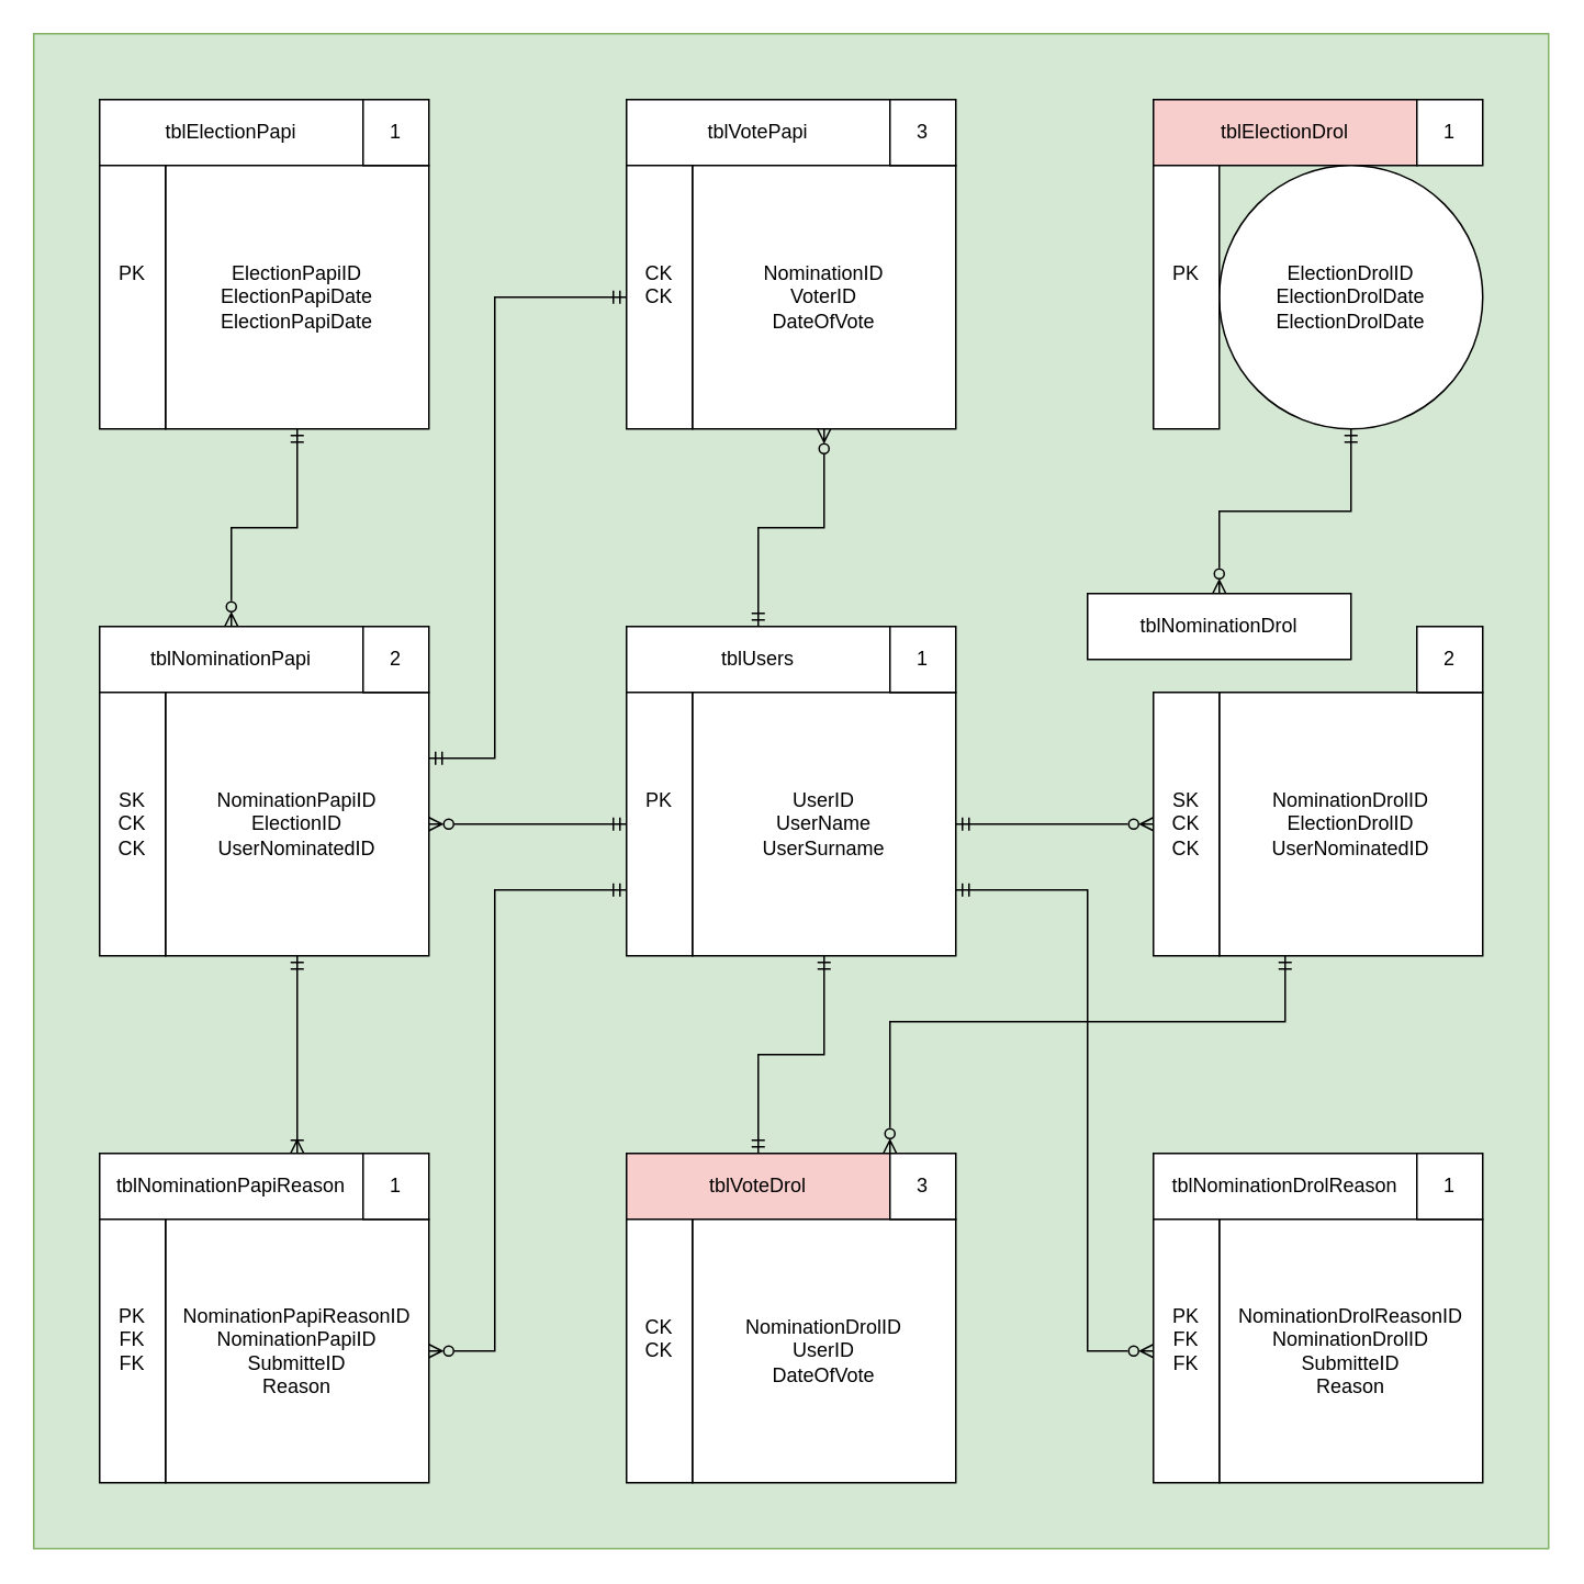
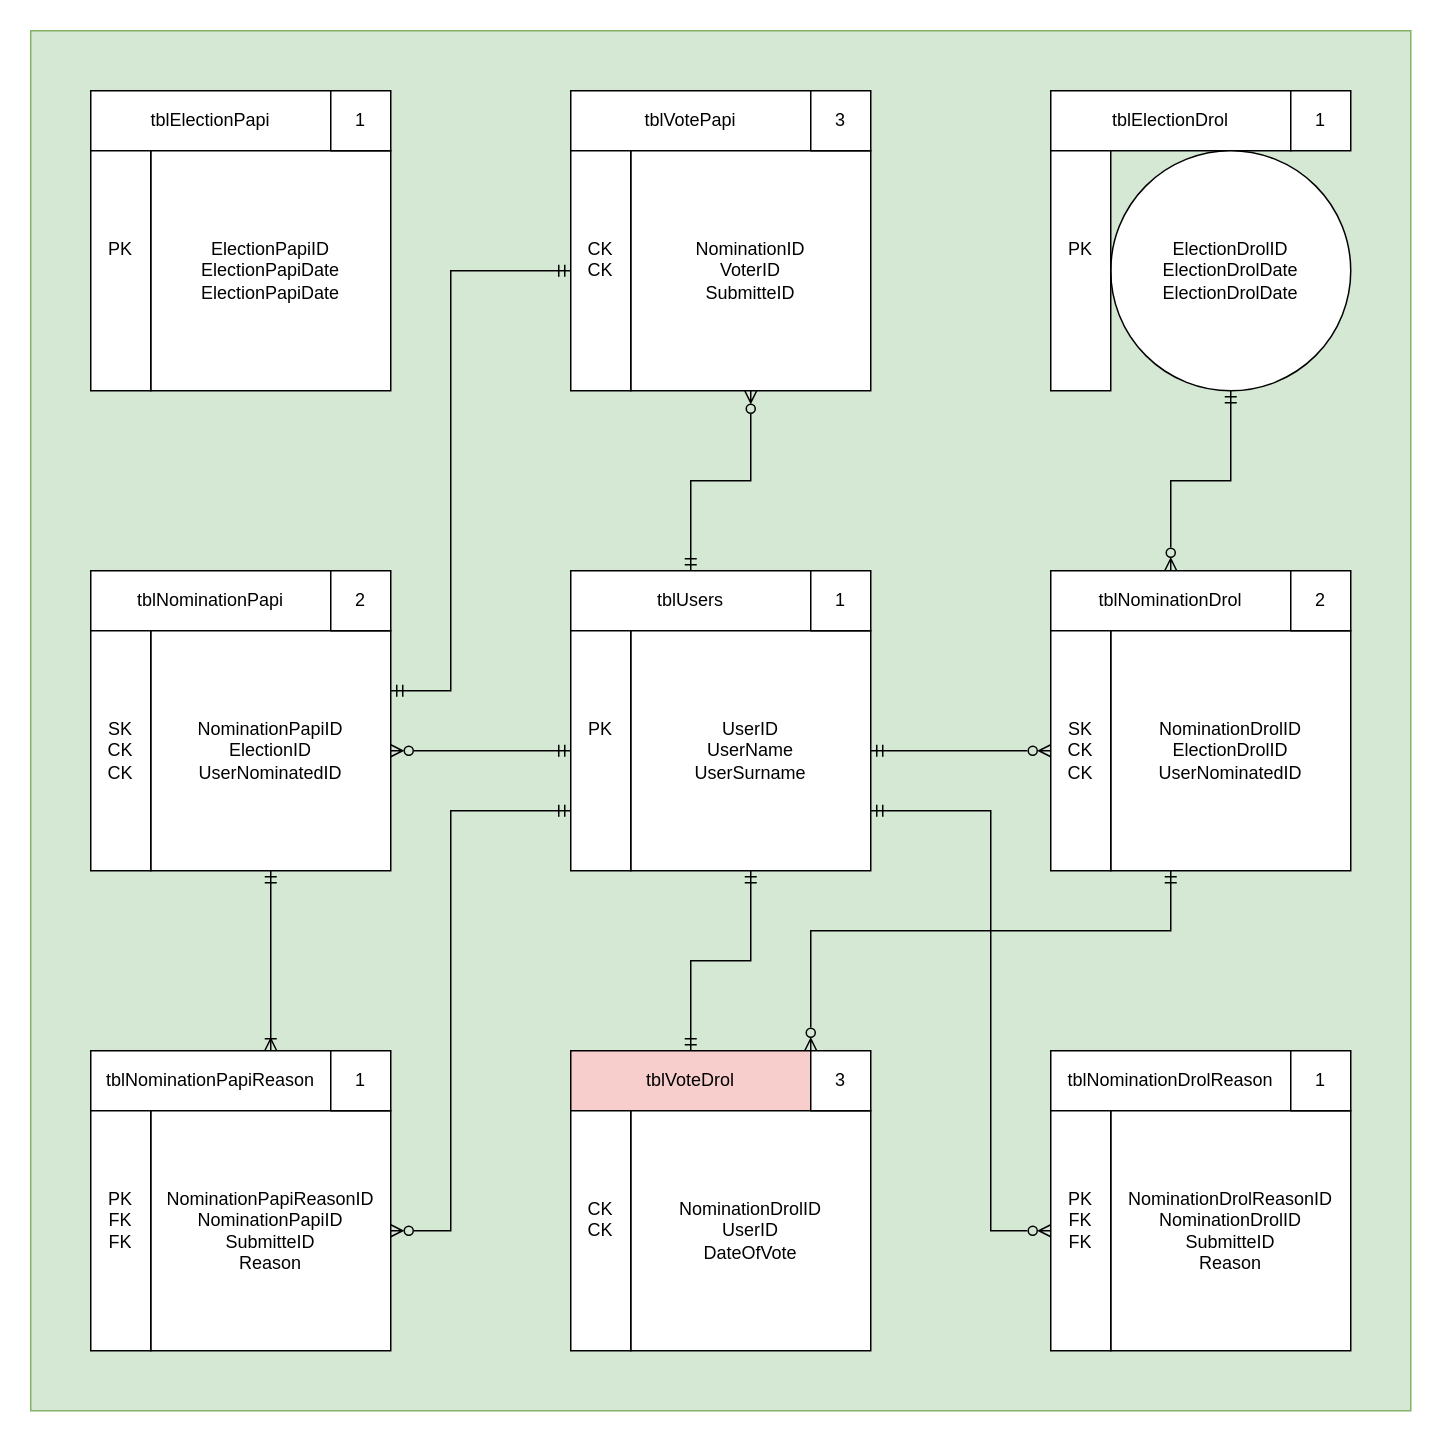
  <mxCell id="0" />
  <mxCell id="1" parent="0" />
  <mxCell id="2" value="" style="rounded=0;whiteSpace=wrap;html=1;fillColor=#d5e8d4;strokeColor=#82b366;" vertex="1" parent="1"><mxGeometry x="20" y="20" width="920" height="920" as="geometry" /></mxCell>
  <mxCell id="3" value="tblElectionPapi" style="rounded=0;whiteSpace=wrap;html=1;" vertex="1" parent="1"><mxGeometry x="60" y="60" width="160" height="40" as="geometry" /></mxCell>
  <mxCell id="4" value="ElectionPapiID&lt;br&gt;&lt;div&gt;&lt;span style=&quot;background-color: initial;&quot;&gt;ElectionPapi&lt;/span&gt;Date&lt;br&gt;ElectionPapiDate&lt;/div&gt;" style="rounded=0;whiteSpace=wrap;html=1;" vertex="1" parent="1"><mxGeometry x="100" y="100" width="160" height="160" as="geometry" /></mxCell>
  <mxCell id="5" value="PK&lt;br&gt;&lt;br&gt;&lt;div&gt;&lt;br&gt;&lt;/div&gt;" style="rounded=0;whiteSpace=wrap;html=1;" vertex="1" parent="1"><mxGeometry x="60" y="100" width="40" height="160" as="geometry" /></mxCell>
  <mxCell id="6" value="1" style="rounded=0;whiteSpace=wrap;html=1;" vertex="1" parent="1"><mxGeometry x="220" y="60" width="40" height="40" as="geometry" /></mxCell>
- <mxCell id="7" style="edgeStyle=orthogonalEdgeStyle;rounded=0;orthogonalLoop=1;jettySize=auto;html=1;entryX=0.5;entryY=1;entryDx=0;entryDy=0;startArrow=ERzeroToMany;startFill=0;endArrow=ERmandOne;endFill=0;" edge="1" parent="1" source="8" target="4"><mxGeometry relative="1" as="geometry" /></mxCell>
  <mxCell id="8" value="tblNominationPapi" style="rounded=0;whiteSpace=wrap;html=1;" vertex="1" parent="1"><mxGeometry x="60" y="380" width="160" height="40" as="geometry" /></mxCell>
  <mxCell id="9" style="edgeStyle=orthogonalEdgeStyle;rounded=0;orthogonalLoop=1;jettySize=auto;html=1;entryX=0.75;entryY=0;entryDx=0;entryDy=0;endArrow=ERoneToMany;endFill=0;startArrow=ERmandOne;startFill=0;" edge="1" parent="1" source="10" target="13"><mxGeometry relative="1" as="geometry" /></mxCell>
  <mxCell id="10" value="NominationPapiID&lt;br&gt;ElectionID&lt;br&gt;UserNominatedID" style="rounded=0;whiteSpace=wrap;html=1;" vertex="1" parent="1"><mxGeometry x="100" y="420" width="160" height="160" as="geometry" /></mxCell>
  <mxCell id="11" value="SK&lt;br&gt;CK&lt;br&gt;CK" style="rounded=0;whiteSpace=wrap;html=1;" vertex="1" parent="1"><mxGeometry x="60" y="420" width="40" height="160" as="geometry" /></mxCell>
  <mxCell id="12" value="2" style="rounded=0;whiteSpace=wrap;html=1;" vertex="1" parent="1"><mxGeometry x="220" y="380" width="40" height="40" as="geometry" /></mxCell>
  <mxCell id="13" value="tblNominationPapiReason" style="rounded=0;whiteSpace=wrap;html=1;" vertex="1" parent="1"><mxGeometry x="60" y="700" width="160" height="40" as="geometry" /></mxCell>
  <mxCell id="14" value="NominationPapiReasonID&lt;br&gt;NominationPapiID&lt;div&gt;SubmitteID&lt;br&gt;Reason&lt;/div&gt;" style="rounded=0;whiteSpace=wrap;html=1;" vertex="1" parent="1"><mxGeometry x="100" y="740" width="160" height="160" as="geometry" /></mxCell>
  <mxCell id="15" value="&lt;div&gt;PK&lt;br&gt;FK&lt;br&gt;FK&lt;br&gt;&lt;br&gt;&lt;/div&gt;" style="rounded=0;whiteSpace=wrap;html=1;" vertex="1" parent="1"><mxGeometry x="60" y="740" width="40" height="160" as="geometry" /></mxCell>
  <mxCell id="16" value="1" style="rounded=0;whiteSpace=wrap;html=1;" vertex="1" parent="1"><mxGeometry x="220" y="700" width="40" height="40" as="geometry" /></mxCell>
  <mxCell id="17" style="edgeStyle=orthogonalEdgeStyle;rounded=0;orthogonalLoop=1;jettySize=auto;html=1;entryX=0.5;entryY=1;entryDx=0;entryDy=0;startArrow=ERmandOne;startFill=0;endArrow=ERzeroToMany;endFill=0;" edge="1" parent="1" source="18" target="28"><mxGeometry relative="1" as="geometry" /></mxCell>
  <mxCell id="18" value="tblUsers" style="rounded=0;whiteSpace=wrap;html=1;" vertex="1" parent="1"><mxGeometry x="380" y="380" width="160" height="40" as="geometry" /></mxCell>
  <mxCell id="19" style="edgeStyle=orthogonalEdgeStyle;rounded=0;orthogonalLoop=1;jettySize=auto;html=1;entryX=1;entryY=0.5;entryDx=0;entryDy=0;startArrow=ERmandOne;startFill=0;endArrow=ERzeroToMany;endFill=0;exitX=0;exitY=0.75;exitDx=0;exitDy=0;" edge="1" parent="1" source="25" target="14"><mxGeometry relative="1" as="geometry"><Array as="points"><mxPoint x="300" y="540" /><mxPoint x="300" y="820" /></Array></mxGeometry></mxCell>
  <mxCell id="20" style="edgeStyle=orthogonalEdgeStyle;rounded=0;orthogonalLoop=1;jettySize=auto;html=1;endArrow=ERzeroToMany;endFill=0;startArrow=ERmandOne;startFill=0;" edge="1" parent="1" source="23" target="40"><mxGeometry relative="1" as="geometry" /></mxCell>
  <mxCell id="21" style="edgeStyle=orthogonalEdgeStyle;rounded=0;orthogonalLoop=1;jettySize=auto;html=1;entryX=0;entryY=0.5;entryDx=0;entryDy=0;endArrow=ERzeroToMany;endFill=0;startArrow=ERmandOne;startFill=0;exitX=1;exitY=0.75;exitDx=0;exitDy=0;" edge="1" parent="1" source="23" target="44"><mxGeometry relative="1" as="geometry"><Array as="points"><mxPoint x="660" y="540" /><mxPoint x="660" y="820" /></Array></mxGeometry></mxCell>
  <mxCell id="22" style="edgeStyle=orthogonalEdgeStyle;rounded=0;orthogonalLoop=1;jettySize=auto;html=1;entryX=0.5;entryY=0;entryDx=0;entryDy=0;endArrow=ERmandOne;endFill=0;startArrow=ERmandOne;startFill=0;" edge="1" parent="1" source="23" target="46"><mxGeometry relative="1" as="geometry" /></mxCell>
  <mxCell id="23" value="UserID&lt;div&gt;UserName&lt;br&gt;UserSurname&lt;/div&gt;" style="rounded=0;whiteSpace=wrap;html=1;" vertex="1" parent="1"><mxGeometry x="420" y="420" width="160" height="160" as="geometry" /></mxCell>
  <mxCell id="24" style="edgeStyle=orthogonalEdgeStyle;rounded=0;orthogonalLoop=1;jettySize=auto;html=1;entryX=1;entryY=0.5;entryDx=0;entryDy=0;startArrow=ERmandOne;startFill=0;endArrow=ERzeroToMany;endFill=0;" edge="1" parent="1" source="25" target="10"><mxGeometry relative="1" as="geometry" /></mxCell>
  <mxCell id="25" value="PK&lt;br&gt;&lt;br&gt;&lt;div&gt;&lt;br&gt;&lt;/div&gt;" style="rounded=0;whiteSpace=wrap;html=1;" vertex="1" parent="1"><mxGeometry x="380" y="420" width="40" height="160" as="geometry" /></mxCell>
  <mxCell id="26" value="1" style="rounded=0;whiteSpace=wrap;html=1;" vertex="1" parent="1"><mxGeometry x="540" y="380" width="40" height="40" as="geometry" /></mxCell>
  <mxCell id="27" value="tblVotePapi" style="rounded=0;whiteSpace=wrap;html=1;" vertex="1" parent="1"><mxGeometry x="380" y="60" width="160" height="40" as="geometry" /></mxCell>
- <mxCell id="28" value="NominationID&lt;div&gt;VoterID&lt;/div&gt;&lt;div&gt;DateOfVote&lt;/div&gt;" style="rounded=0;whiteSpace=wrap;html=1;" vertex="1" parent="1"><mxGeometry x="420" y="100" width="160" height="160" as="geometry" /></mxCell>
+ <mxCell id="28" value="NominationID&lt;div&gt;VoterID&lt;/div&gt;&lt;div&gt;SubmitteID&lt;/div&gt;" style="rounded=0;whiteSpace=wrap;html=1;" vertex="1" parent="1"><mxGeometry x="420" y="100" width="160" height="160" as="geometry" /></mxCell>
  <mxCell id="29" style="edgeStyle=orthogonalEdgeStyle;rounded=0;orthogonalLoop=1;jettySize=auto;html=1;entryX=1;entryY=0.25;entryDx=0;entryDy=0;endArrow=ERmandOne;endFill=0;startArrow=ERmandOne;startFill=0;" edge="1" parent="1" source="30" target="10"><mxGeometry relative="1" as="geometry"><Array as="points"><mxPoint x="300" y="180" /><mxPoint x="300" y="460" /></Array></mxGeometry></mxCell>
  <mxCell id="30" value="&lt;div&gt;CK&lt;br&gt;CK&lt;/div&gt;&lt;div&gt;&lt;br&gt;&lt;/div&gt;" style="rounded=0;whiteSpace=wrap;html=1;" vertex="1" parent="1"><mxGeometry x="380" y="100" width="40" height="160" as="geometry" /></mxCell>
  <mxCell id="31" value="3" style="rounded=0;whiteSpace=wrap;html=1;" vertex="1" parent="1"><mxGeometry x="540" y="60" width="40" height="40" as="geometry" /></mxCell>
- <mxCell id="32" value="tblElectionDrol" style="rounded=0;whiteSpace=wrap;html=1;fillColor=#f8cecc;" vertex="1" parent="1"><mxGeometry x="700" y="60" width="160" height="40" as="geometry" /></mxCell>
+ <mxCell id="32" value="tblElectionDrol" style="rounded=0;whiteSpace=wrap;html=1;" vertex="1" parent="1"><mxGeometry x="700" y="60" width="160" height="40" as="geometry" /></mxCell>
  <mxCell id="33" value="ElectionDrolID&lt;br&gt;&lt;div&gt;&lt;span style=&quot;background-color: initial;&quot;&gt;ElectionDrol&lt;/span&gt;Date&lt;br&gt;ElectionDrolDate&lt;/div&gt;" style="ellipse;whiteSpace=wrap;html=1;" vertex="1" parent="1"><mxGeometry x="740" y="100" width="160" height="160" as="geometry" /></mxCell>
  <mxCell id="34" value="PK&lt;br&gt;&lt;br&gt;&lt;div&gt;&lt;br&gt;&lt;/div&gt;" style="rounded=0;whiteSpace=wrap;html=1;" vertex="1" parent="1"><mxGeometry x="700" y="100" width="40" height="160" as="geometry" /></mxCell>
  <mxCell id="35" value="1" style="rounded=0;whiteSpace=wrap;html=1;" vertex="1" parent="1"><mxGeometry x="860" y="60" width="40" height="40" as="geometry" /></mxCell>
  <mxCell id="36" style="edgeStyle=orthogonalEdgeStyle;rounded=0;orthogonalLoop=1;jettySize=auto;html=1;entryX=0.5;entryY=1;entryDx=0;entryDy=0;startArrow=ERzeroToMany;startFill=0;endArrow=ERmandOne;endFill=0;" edge="1" parent="1" source="37" target="33"><mxGeometry relative="1" as="geometry" /></mxCell>
- <mxCell id="37" value="tblNominationDrol" style="rounded=0;whiteSpace=wrap;html=1;" vertex="1" parent="1"><mxGeometry x="660" y="360" width="160" height="40" as="geometry" /></mxCell>
+ <mxCell id="37" value="tblNominationDrol" style="rounded=0;whiteSpace=wrap;html=1;" vertex="1" parent="1"><mxGeometry x="700" y="380" width="160" height="40" as="geometry" /></mxCell>
  <mxCell id="38" value="NominationDrolID&lt;br&gt;ElectionDrolID&lt;br&gt;UserNominatedID" style="rounded=0;whiteSpace=wrap;html=1;" vertex="1" parent="1"><mxGeometry x="740" y="420" width="160" height="160" as="geometry" /></mxCell>
  <mxCell id="39" style="edgeStyle=orthogonalEdgeStyle;rounded=0;orthogonalLoop=1;jettySize=auto;html=1;exitX=0.25;exitY=1;exitDx=0;exitDy=0;entryX=1;entryY=0;entryDx=0;entryDy=0;endArrow=ERzeroToMany;endFill=0;startArrow=ERmandOne;startFill=0;" edge="1" parent="1" source="38" target="46"><mxGeometry relative="1" as="geometry"><Array as="points"><mxPoint x="780" y="620" /><mxPoint x="540" y="620" /></Array></mxGeometry></mxCell>
  <mxCell id="40" value="SK&lt;br&gt;CK&lt;br&gt;CK" style="rounded=0;whiteSpace=wrap;html=1;" vertex="1" parent="1"><mxGeometry x="700" y="420" width="40" height="160" as="geometry" /></mxCell>
  <mxCell id="41" value="2" style="rounded=0;whiteSpace=wrap;html=1;" vertex="1" parent="1"><mxGeometry x="860" y="380" width="40" height="40" as="geometry" /></mxCell>
  <mxCell id="42" value="tblNominationDrolReason" style="rounded=0;whiteSpace=wrap;html=1;" vertex="1" parent="1"><mxGeometry x="700" y="700" width="160" height="40" as="geometry" /></mxCell>
  <mxCell id="43" value="NominationDrolReasonID&lt;br&gt;NominationDrolID&lt;div&gt;SubmitteID&lt;br&gt;Reason&lt;/div&gt;" style="rounded=0;whiteSpace=wrap;html=1;" vertex="1" parent="1"><mxGeometry x="740" y="740" width="160" height="160" as="geometry" /></mxCell>
  <mxCell id="44" value="&lt;div&gt;PK&lt;br&gt;FK&lt;br&gt;FK&lt;br&gt;&lt;br&gt;&lt;/div&gt;" style="rounded=0;whiteSpace=wrap;html=1;" vertex="1" parent="1"><mxGeometry x="700" y="740" width="40" height="160" as="geometry" /></mxCell>
  <mxCell id="45" value="1" style="rounded=0;whiteSpace=wrap;html=1;" vertex="1" parent="1"><mxGeometry x="860" y="700" width="40" height="40" as="geometry" /></mxCell>
  <mxCell id="46" value="tblVoteDrol" style="rounded=0;whiteSpace=wrap;html=1;fillColor=#f8cecc;" vertex="1" parent="1"><mxGeometry x="380" y="700" width="160" height="40" as="geometry" /></mxCell>
  <mxCell id="47" value="NominationDrolID&lt;div&gt;UserID&lt;/div&gt;&lt;div&gt;DateOfVote&lt;/div&gt;" style="rounded=0;whiteSpace=wrap;html=1;" vertex="1" parent="1"><mxGeometry x="420" y="740" width="160" height="160" as="geometry" /></mxCell>
  <mxCell id="48" value="&lt;div&gt;CK&lt;br&gt;CK&lt;/div&gt;&lt;div&gt;&lt;br&gt;&lt;/div&gt;" style="rounded=0;whiteSpace=wrap;html=1;" vertex="1" parent="1"><mxGeometry x="380" y="740" width="40" height="160" as="geometry" /></mxCell>
  <mxCell id="49" value="3" style="rounded=0;whiteSpace=wrap;html=1;" vertex="1" parent="1"><mxGeometry x="540" y="700" width="40" height="40" as="geometry" /></mxCell>
